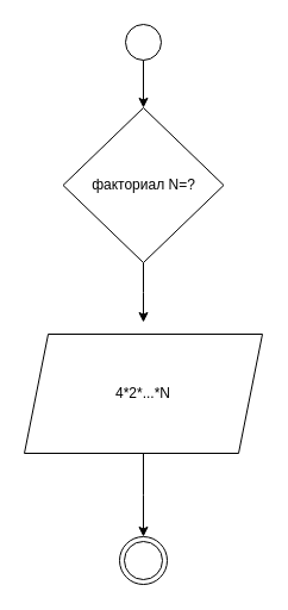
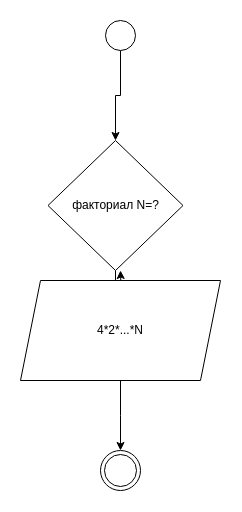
  <mxCell id="0" />
  <mxCell id="1" parent="0" />
  <mxCell id="2" style="edgeStyle=orthogonalEdgeStyle;rounded=0;orthogonalLoop=1;jettySize=auto;html=1;" edge="1" parent="1" source="3" target="5"><mxGeometry relative="1" as="geometry"><mxPoint x="120" y="90" as="targetPoint" /></mxGeometry></mxCell>
  <mxCell id="3" value="" style="ellipse;whiteSpace=wrap;html=1;" vertex="1" parent="1"><mxGeometry x="105" y="20" width="30" height="30" as="geometry" /></mxCell>
  <mxCell id="4" style="edgeStyle=orthogonalEdgeStyle;rounded=0;orthogonalLoop=1;jettySize=auto;html=1;" edge="1" parent="1" source="5"><mxGeometry relative="1" as="geometry"><mxPoint x="120" y="270" as="targetPoint" /></mxGeometry></mxCell>
- <mxCell id="5" value="факториал N=?" style="rhombus;whiteSpace=wrap;html=1;" vertex="1" parent="1"><mxGeometry x="52.5" y="90" width="135" height="130" as="geometry" /></mxCell>
+ <mxCell id="5" value="факториал N=?" style="rhombus;whiteSpace=wrap;html=1;" vertex="1" parent="1"><mxGeometry x="47.5" y="140" width="135" height="130" as="geometry" /></mxCell>
  <mxCell id="6" style="edgeStyle=orthogonalEdgeStyle;rounded=0;orthogonalLoop=1;jettySize=auto;html=1;" edge="1" parent="1" source="7"><mxGeometry relative="1" as="geometry"><mxPoint x="120" y="450" as="targetPoint" /></mxGeometry></mxCell>
  <mxCell id="7" value="4*2*...*N" style="shape=parallelogram;perimeter=parallelogramPerimeter;whiteSpace=wrap;html=1;fixedSize=1;" vertex="1" parent="1"><mxGeometry x="20" y="280" width="200" height="100" as="geometry" /></mxCell>
  <mxCell id="8" value="" style="ellipse;shape=doubleEllipse;whiteSpace=wrap;html=1;aspect=fixed;" vertex="1" parent="1"><mxGeometry x="100" y="450" width="40" height="40" as="geometry" /></mxCell>
